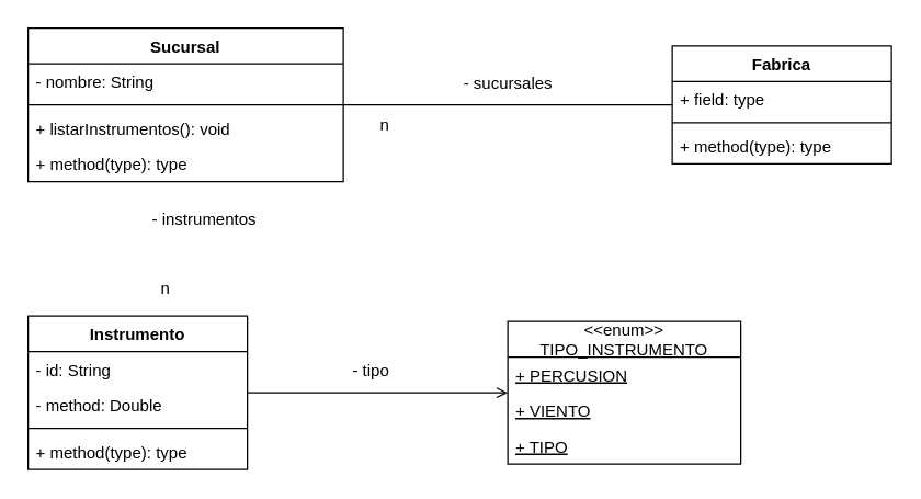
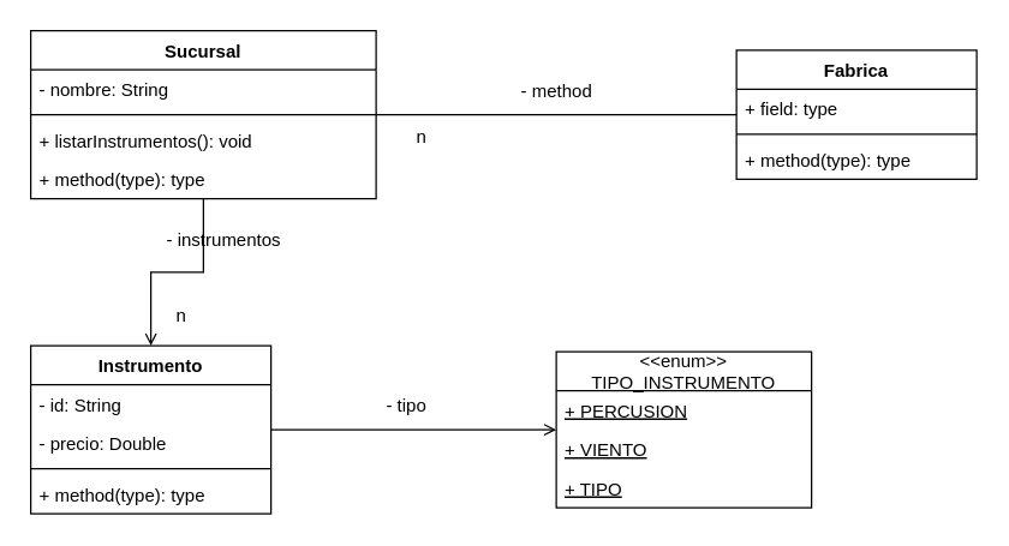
  <mxCell id="0" />
  <mxCell id="1" parent="0" />
+ <mxCell id="2" value="" style="edgeStyle=orthogonalEdgeStyle;rounded=0;orthogonalLoop=1;jettySize=auto;html=1;endArrow=open;endFill=0;" parent="1" source="3" target="9" edge="1"><mxGeometry relative="1" as="geometry"><mxPoint x="100" y="186" as="targetPoint" /></mxGeometry></mxCell>
  <mxCell id="3" value="Sucursal" style="swimlane;fontStyle=1;align=center;verticalAlign=top;childLayout=stackLayout;horizontal=1;startSize=26;horizontalStack=0;resizeParent=1;resizeParentMax=0;resizeLast=0;collapsible=1;marginBottom=0;" parent="1" vertex="1"><mxGeometry x="20" y="20" width="230" height="112" as="geometry" /></mxCell>
  <mxCell id="4" value="- nombre: String" style="text;strokeColor=none;fillColor=none;align=left;verticalAlign=top;spacingLeft=4;spacingRight=4;overflow=hidden;rotatable=0;points=[[0,0.5],[1,0.5]];portConstraint=eastwest;" parent="3" vertex="1"><mxGeometry y="26" width="230" height="26" as="geometry" /></mxCell>
  <mxCell id="5" value="" style="line;strokeWidth=1;fillColor=none;align=left;verticalAlign=middle;spacingTop=-1;spacingLeft=3;spacingRight=3;rotatable=0;labelPosition=right;points=[];portConstraint=eastwest;" parent="3" vertex="1"><mxGeometry y="52" width="230" height="8" as="geometry" /></mxCell>
  <mxCell id="6" value="+ listarInstrumentos(): void" style="text;strokeColor=none;fillColor=none;align=left;verticalAlign=top;spacingLeft=4;spacingRight=4;overflow=hidden;rotatable=0;points=[[0,0.5],[1,0.5]];portConstraint=eastwest;" parent="3" vertex="1"><mxGeometry y="60" width="230" height="26" as="geometry" /></mxCell>
  <mxCell id="7" value="+ method(type): type" style="text;strokeColor=none;fillColor=none;align=left;verticalAlign=top;spacingLeft=4;spacingRight=4;overflow=hidden;rotatable=0;points=[[0,0.5],[1,0.5]];portConstraint=eastwest;" vertex="1" parent="3"><mxGeometry y="86" width="230" height="26" as="geometry" /></mxCell>
  <mxCell id="8" value="" style="edgeStyle=orthogonalEdgeStyle;rounded=0;orthogonalLoop=1;jettySize=auto;html=1;endArrow=open;endFill=0;" edge="1" parent="1" source="9" target="14"><mxGeometry relative="1" as="geometry"><mxPoint x="260" y="286" as="targetPoint" /></mxGeometry></mxCell>
  <mxCell id="9" value="Instrumento" style="swimlane;fontStyle=1;align=center;verticalAlign=top;childLayout=stackLayout;horizontal=1;startSize=26;horizontalStack=0;resizeParent=1;resizeParentMax=0;resizeLast=0;collapsible=1;marginBottom=0;" parent="1" vertex="1"><mxGeometry x="20" y="230" width="160" height="112" as="geometry"><mxRectangle x="100" y="290" width="110" height="30" as="alternateBounds" /></mxGeometry></mxCell>
  <mxCell id="10" value="- id: String" style="text;strokeColor=none;fillColor=none;align=left;verticalAlign=top;spacingLeft=4;spacingRight=4;overflow=hidden;rotatable=0;points=[[0,0.5],[1,0.5]];portConstraint=eastwest;" parent="9" vertex="1"><mxGeometry y="26" width="160" height="26" as="geometry" /></mxCell>
- <mxCell id="11" value="- method: Double" style="text;strokeColor=none;fillColor=none;align=left;verticalAlign=top;spacingLeft=4;spacingRight=4;overflow=hidden;rotatable=0;points=[[0,0.5],[1,0.5]];portConstraint=eastwest;" parent="9" vertex="1"><mxGeometry y="52" width="160" height="26" as="geometry" /></mxCell>
+ <mxCell id="11" value="- precio: Double" style="text;strokeColor=none;fillColor=none;align=left;verticalAlign=top;spacingLeft=4;spacingRight=4;overflow=hidden;rotatable=0;points=[[0,0.5],[1,0.5]];portConstraint=eastwest;" parent="9" vertex="1"><mxGeometry y="52" width="160" height="26" as="geometry" /></mxCell>
  <mxCell id="12" value="" style="line;strokeWidth=1;fillColor=none;align=left;verticalAlign=middle;spacingTop=-1;spacingLeft=3;spacingRight=3;rotatable=0;labelPosition=right;points=[];portConstraint=eastwest;" parent="9" vertex="1"><mxGeometry y="78" width="160" height="8" as="geometry" /></mxCell>
  <mxCell id="13" value="+ method(type): type" style="text;strokeColor=none;fillColor=none;align=left;verticalAlign=top;spacingLeft=4;spacingRight=4;overflow=hidden;rotatable=0;points=[[0,0.5],[1,0.5]];portConstraint=eastwest;" parent="9" vertex="1"><mxGeometry y="86" width="160" height="26" as="geometry" /></mxCell>
  <mxCell id="14" value="&lt;&lt;enum&gt;&gt;&#10;TIPO_INSTRUMENTO" style="swimlane;fontStyle=0;childLayout=stackLayout;horizontal=1;startSize=26;fillColor=none;horizontalStack=0;resizeParent=1;resizeParentMax=0;resizeLast=0;collapsible=1;marginBottom=0;" parent="1" vertex="1"><mxGeometry x="370" y="234" width="170" height="104" as="geometry" /></mxCell>
  <mxCell id="15" value="+ PERCUSION" style="text;strokeColor=none;fillColor=none;align=left;verticalAlign=top;spacingLeft=4;spacingRight=4;overflow=hidden;rotatable=0;points=[[0,0.5],[1,0.5]];portConstraint=eastwest;fontStyle=4" parent="14" vertex="1"><mxGeometry y="26" width="170" height="26" as="geometry" /></mxCell>
  <mxCell id="16" value="+ VIENTO" style="text;strokeColor=none;fillColor=none;align=left;verticalAlign=top;spacingLeft=4;spacingRight=4;overflow=hidden;rotatable=0;points=[[0,0.5],[1,0.5]];portConstraint=eastwest;fontStyle=4" parent="14" vertex="1"><mxGeometry y="52" width="170" height="26" as="geometry" /></mxCell>
  <mxCell id="17" value="+ TIPO" style="text;strokeColor=none;fillColor=none;align=left;verticalAlign=top;spacingLeft=4;spacingRight=4;overflow=hidden;rotatable=0;points=[[0,0.5],[1,0.5]];portConstraint=eastwest;fontStyle=4" parent="14" vertex="1"><mxGeometry y="78" width="170" height="26" as="geometry" /></mxCell>
  <mxCell id="18" value="" style="edgeStyle=orthogonalEdgeStyle;rounded=0;orthogonalLoop=1;jettySize=auto;html=1;endArrow=none;endFill=0;" parent="1" source="19" target="3" edge="1"><mxGeometry relative="1" as="geometry"><mxPoint x="270" y="63" as="targetPoint" /></mxGeometry></mxCell>
  <mxCell id="19" value="Fabrica" style="swimlane;fontStyle=1;align=center;verticalAlign=top;childLayout=stackLayout;horizontal=1;startSize=26;horizontalStack=0;resizeParent=1;resizeParentMax=0;resizeLast=0;collapsible=1;marginBottom=0;" parent="1" vertex="1"><mxGeometry x="490" y="33" width="160" height="86" as="geometry" /></mxCell>
  <mxCell id="20" value="+ field: type" style="text;strokeColor=none;fillColor=none;align=left;verticalAlign=top;spacingLeft=4;spacingRight=4;overflow=hidden;rotatable=0;points=[[0,0.5],[1,0.5]];portConstraint=eastwest;" parent="19" vertex="1"><mxGeometry y="26" width="160" height="26" as="geometry" /></mxCell>
  <mxCell id="21" value="" style="line;strokeWidth=1;fillColor=none;align=left;verticalAlign=middle;spacingTop=-1;spacingLeft=3;spacingRight=3;rotatable=0;labelPosition=right;points=[];portConstraint=eastwest;" parent="19" vertex="1"><mxGeometry y="52" width="160" height="8" as="geometry" /></mxCell>
  <mxCell id="22" value="+ method(type): type" style="text;strokeColor=none;fillColor=none;align=left;verticalAlign=top;spacingLeft=4;spacingRight=4;overflow=hidden;rotatable=0;points=[[0,0.5],[1,0.5]];portConstraint=eastwest;" parent="19" vertex="1"><mxGeometry y="60" width="160" height="26" as="geometry" /></mxCell>
- <mxCell id="23" value="- sucursales" style="text;html=1;align=center;verticalAlign=middle;resizable=0;points=[];autosize=1;strokeColor=none;fillColor=none;" vertex="1" parent="1"><mxGeometry x="325" y="46" width="90" height="30" as="geometry" /></mxCell>
+ <mxCell id="23" value="- method" style="text;html=1;align=center;verticalAlign=middle;resizable=0;points=[];autosize=1;strokeColor=none;fillColor=none;" vertex="1" parent="1"><mxGeometry x="325" y="46" width="90" height="30" as="geometry" /></mxCell>
  <mxCell id="24" value="n" style="text;html=1;align=center;verticalAlign=middle;resizable=0;points=[];autosize=1;strokeColor=none;fillColor=none;" vertex="1" parent="1"><mxGeometry x="265" y="76" width="30" height="30" as="geometry" /></mxCell>
  <mxCell id="25" value="- instrumentos&amp;nbsp;" style="text;html=1;align=center;verticalAlign=middle;resizable=0;points=[];autosize=1;strokeColor=none;fillColor=none;" vertex="1" parent="1"><mxGeometry x="100" y="145" width="100" height="30" as="geometry" /></mxCell>
  <mxCell id="26" value="n" style="text;html=1;align=center;verticalAlign=middle;resizable=0;points=[];autosize=1;strokeColor=none;fillColor=none;" vertex="1" parent="1"><mxGeometry x="105" y="195" width="30" height="30" as="geometry" /></mxCell>
  <mxCell id="27" value="- tipo" style="text;html=1;align=center;verticalAlign=middle;resizable=0;points=[];autosize=1;strokeColor=none;fillColor=none;" vertex="1" parent="1"><mxGeometry x="245" y="255" width="50" height="30" as="geometry" /></mxCell>
